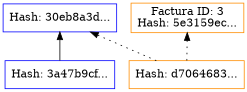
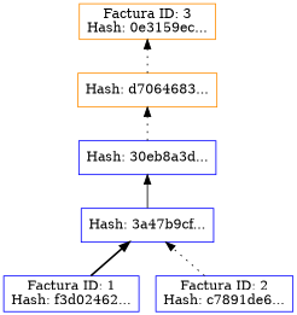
  digraph {
    rankdir=BT
    node [color=blue shape=box]
    edge [style=dotted]
    n1 [label="Hash: 30eb8a3d..."]
    n2 [label="Hash: 3a47b9cf..."]
+   n3 [label="Factura ID: 1\nHash: f3d02462..."]
+   n4 [label="Factura ID: 2\nHash: c7891de6..."]
    n5 [color=darkorange label="Hash: d7064683..."]
-   n6 [color=darkorange label="Factura ID: 3\nHash: 5e3159ec..."]
+   n6 [color=darkorange label="Factura ID: 3\nHash: 0e3159ec..."]
    n2 -> n1 [style=solid]
-   n5 -> n1
+   n3 -> n2 [style=bold]
+   n4 -> n2
+   n1 -> n5
    n5 -> n6
  }
